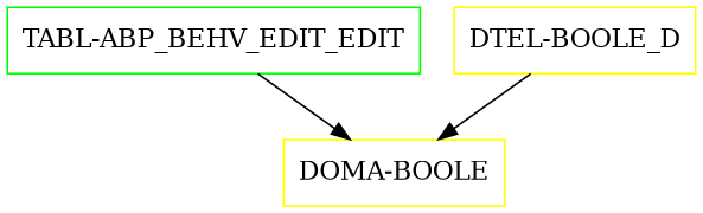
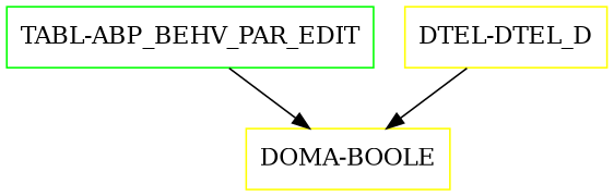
  digraph {
    node [color=yellow shape=box]
-   "TABL-ABP_BEHV_PAR_EDIT" [color=green label="TABL-ABP_BEHV_EDIT_EDIT"]
+   "TABL-ABP_BEHV_PAR_EDIT" [color=green]
    "DOMA-BOOLE"
-   "DTEL-BOOLE_D"
+   "DTEL-BOOLE_D" [label="DTEL-DTEL_D"]
    "TABL-ABP_BEHV_PAR_EDIT" -> "DOMA-BOOLE"
    "DTEL-BOOLE_D" -> "DOMA-BOOLE"
  }
